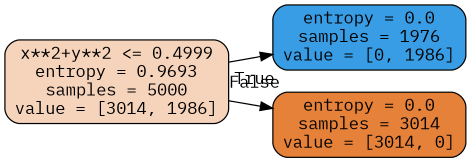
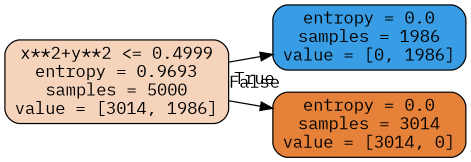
  digraph {
    rankdir=LR
    fontname="IBM Plex Mono"
    node [color=black fontname="IBM Plex Mono" shape=box style="filled, rounded"]
    edge [fontname="IBM Plex Mono" labeldistance=2.5]
    n1 [fillcolor="#e5813957" label="x**2+y**2 <= 0.4999\nentropy = 0.9693\nsamples = 5000\nvalue = [3014, 1986]"]
-   n2 [fillcolor="#399de5ff" label="entropy = 0.0\nsamples = 1976\nvalue = [0, 1986]"]
+   n2 [fillcolor="#399de5ff" label="entropy = 0.0\nsamples = 1986\nvalue = [0, 1986]"]
    n3 [fillcolor="#e58139ff" label="entropy = 0.0\nsamples = 3014\nvalue = [3014, 0]"]
    n1 -> n2 [headlabel=True labelangle=45]
    n1 -> n3 [headlabel=False labelangle=-45]
  }
